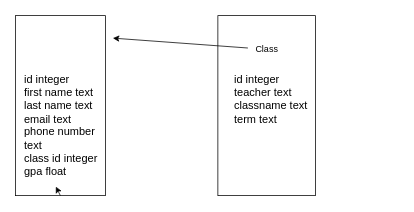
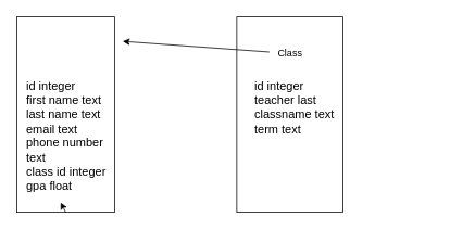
  <mxCell id="0" />
  <mxCell id="1" parent="0" />
  <mxCell id="2" value="" style="whiteSpace=wrap;html=1;" vertex="1" parent="1"><mxGeometry x="290" y="20" width="130" height="240" as="geometry" /></mxCell>
  <mxCell id="3" value="" style="whiteSpace=wrap;html=1;" vertex="1" parent="1"><mxGeometry x="20" y="20" width="120" height="240" as="geometry" /></mxCell>
  <mxCell id="4" value="" style="edgeStyle=none;html=1;" edge="1" parent="1" source="5"><mxGeometry relative="1" as="geometry"><mxPoint x="150" y="50" as="targetPoint" /></mxGeometry></mxCell>
  <mxCell id="5" value="Class" style="text;html=1;align=center;verticalAlign=middle;resizable=0;points=[];autosize=1;strokeColor=none;fillColor=none;" vertex="1" parent="1"><mxGeometry x="330" y="50" width="50" height="30" as="geometry" /></mxCell>
  <mxCell id="6" value="&lt;b style=&quot;font-weight:normal;&quot; id=&quot;docs-internal-guid-6b3a3d40-7fff-d83f-2f35-08cf83e1a076&quot;&gt;&lt;p dir=&quot;ltr&quot; style=&quot;line-height:1.2;margin-top:0pt;margin-bottom:0pt;&quot;&gt;&lt;span style=&quot;background-color: transparent; font-family: Arial, sans-serif; font-size: 11pt; white-space-collapse: preserve;&quot;&gt;id integer&lt;/span&gt;&lt;br&gt;&lt;/p&gt;&lt;p dir=&quot;ltr&quot; style=&quot;line-height:1.2;margin-top:0pt;margin-bottom:0pt;&quot;&gt;&lt;span style=&quot;font-size: 11pt; font-family: Arial, sans-serif; color: rgb(0, 0, 0); background-color: transparent; font-weight: 400; font-style: normal; font-variant: normal; text-decoration: none; vertical-align: baseline; white-space: pre-wrap;&quot;&gt;first name text &lt;/span&gt;&lt;/p&gt;&lt;p dir=&quot;ltr&quot; style=&quot;line-height:1.2;margin-top:0pt;margin-bottom:0pt;&quot;&gt;&lt;span style=&quot;font-size: 11pt; font-family: Arial, sans-serif; color: rgb(0, 0, 0); background-color: transparent; font-weight: 400; font-style: normal; font-variant: normal; text-decoration: none; vertical-align: baseline; white-space: pre-wrap;&quot;&gt;last name text&lt;/span&gt;&lt;/p&gt;&lt;p dir=&quot;ltr&quot; style=&quot;line-height:1.2;margin-top:0pt;margin-bottom:0pt;&quot;&gt;&lt;span style=&quot;font-size: 11pt; font-family: Arial, sans-serif; color: rgb(0, 0, 0); background-color: transparent; font-weight: 400; font-style: normal; font-variant: normal; text-decoration: none; vertical-align: baseline; white-space: pre-wrap;&quot;&gt;email text&lt;/span&gt;&lt;/p&gt;&lt;p dir=&quot;ltr&quot; style=&quot;line-height:1.2;margin-top:0pt;margin-bottom:0pt;&quot;&gt;&lt;span style=&quot;font-size: 11pt; font-family: Arial, sans-serif; color: rgb(0, 0, 0); background-color: transparent; font-weight: 400; font-style: normal; font-variant: normal; text-decoration: none; vertical-align: baseline; white-space: pre-wrap;&quot;&gt;phone number text&lt;/span&gt;&lt;/p&gt;&lt;p dir=&quot;ltr&quot; style=&quot;line-height:1.2;margin-top:0pt;margin-bottom:0pt;&quot;&gt;&lt;span style=&quot;font-size: 11pt; font-family: Arial, sans-serif; color: rgb(0, 0, 0); background-color: transparent; font-weight: 400; font-style: normal; font-variant: normal; text-decoration: none; vertical-align: baseline; white-space: pre-wrap;&quot;&gt;class id integer&lt;/span&gt;&lt;/p&gt;&lt;p dir=&quot;ltr&quot; style=&quot;line-height:1.2;margin-top:0pt;margin-bottom:0pt;&quot;&gt;&lt;span style=&quot;font-size: 11pt; font-family: Arial, sans-serif; color: rgb(0, 0, 0); background-color: transparent; font-weight: 400; font-style: normal; font-variant: normal; text-decoration: none; vertical-align: baseline; white-space: pre-wrap;&quot;&gt;gpa float&lt;/span&gt;&lt;/p&gt;&lt;/b&gt;" style="text;whiteSpace=wrap;html=1;" vertex="1" parent="1"><mxGeometry x="30" y="90" width="110" height="140" as="geometry" /></mxCell>
  <mxCell id="7" style="edgeStyle=none;html=1;exitX=0.5;exitY=1;exitDx=0;exitDy=0;entryX=0.45;entryY=0.95;entryDx=0;entryDy=0;entryPerimeter=0;" edge="1" parent="1" source="3" target="3"><mxGeometry relative="1" as="geometry" /></mxCell>
- <mxCell id="8" value="&lt;b style=&quot;font-weight:normal;&quot; id=&quot;docs-internal-guid-4bf2cc50-7fff-f819-a1c7-c24c74a400d4&quot;&gt;&lt;span style=&quot;font-size: 11pt; font-family: Arial, sans-serif; color: rgb(0, 0, 0); background-color: transparent; font-weight: 400; font-style: normal; font-variant: normal; text-decoration: none; vertical-align: baseline; white-space: pre-wrap;&quot;&gt;id integer&lt;/span&gt;&lt;/b&gt;&lt;div&gt;&lt;b style=&quot;font-weight:normal;&quot;&gt;&lt;span style=&quot;font-size: 11pt; font-family: Arial, sans-serif; color: rgb(0, 0, 0); background-color: transparent; font-weight: 400; font-style: normal; font-variant: normal; text-decoration: none; vertical-align: baseline; white-space: pre-wrap;&quot;&gt;teacher text &lt;/span&gt;&lt;/b&gt;&lt;/div&gt;&lt;div&gt;&lt;b style=&quot;font-weight:normal;&quot;&gt;&lt;span style=&quot;font-size: 11pt; font-family: Arial, sans-serif; color: rgb(0, 0, 0); background-color: transparent; font-weight: 400; font-style: normal; font-variant: normal; text-decoration: none; vertical-align: baseline; white-space: pre-wrap;&quot;&gt;classname text &lt;/span&gt;&lt;/b&gt;&lt;/div&gt;&lt;div&gt;&lt;b style=&quot;font-weight:normal;&quot;&gt;&lt;span style=&quot;font-size: 11pt; font-family: Arial, sans-serif; color: rgb(0, 0, 0); background-color: transparent; font-weight: 400; font-style: normal; font-variant: normal; text-decoration: none; vertical-align: baseline; white-space: pre-wrap;&quot;&gt;term text&lt;/span&gt;&lt;/b&gt;&lt;/div&gt;" style="text;whiteSpace=wrap;html=1;" vertex="1" parent="1"><mxGeometry x="310" y="90" width="220" height="110" as="geometry" /></mxCell>
+ <mxCell id="8" value="&lt;b style=&quot;font-weight:normal;&quot; id=&quot;docs-internal-guid-4bf2cc50-7fff-f819-a1c7-c24c74a400d4&quot;&gt;&lt;span style=&quot;font-size: 11pt; font-family: Arial, sans-serif; color: rgb(0, 0, 0); background-color: transparent; font-weight: 400; font-style: normal; font-variant: normal; text-decoration: none; vertical-align: baseline; white-space: pre-wrap;&quot;&gt;id integer&lt;/span&gt;&lt;/b&gt;&lt;div&gt;&lt;b style=&quot;font-weight:normal;&quot;&gt;&lt;span style=&quot;font-size: 11pt; font-family: Arial, sans-serif; color: rgb(0, 0, 0); background-color: transparent; font-weight: 400; font-style: normal; font-variant: normal; text-decoration: none; vertical-align: baseline; white-space: pre-wrap;&quot;&gt;teacher last &lt;/span&gt;&lt;/b&gt;&lt;/div&gt;&lt;div&gt;&lt;b style=&quot;font-weight:normal;&quot;&gt;&lt;span style=&quot;font-size: 11pt; font-family: Arial, sans-serif; color: rgb(0, 0, 0); background-color: transparent; font-weight: 400; font-style: normal; font-variant: normal; text-decoration: none; vertical-align: baseline; white-space: pre-wrap;&quot;&gt;classname text &lt;/span&gt;&lt;/b&gt;&lt;/div&gt;&lt;div&gt;&lt;b style=&quot;font-weight:normal;&quot;&gt;&lt;span style=&quot;font-size: 11pt; font-family: Arial, sans-serif; color: rgb(0, 0, 0); background-color: transparent; font-weight: 400; font-style: normal; font-variant: normal; text-decoration: none; vertical-align: baseline; white-space: pre-wrap;&quot;&gt;term text&lt;/span&gt;&lt;/b&gt;&lt;/div&gt;" style="text;whiteSpace=wrap;html=1;" vertex="1" parent="1"><mxGeometry x="310" y="90" width="220" height="110" as="geometry" /></mxCell>
